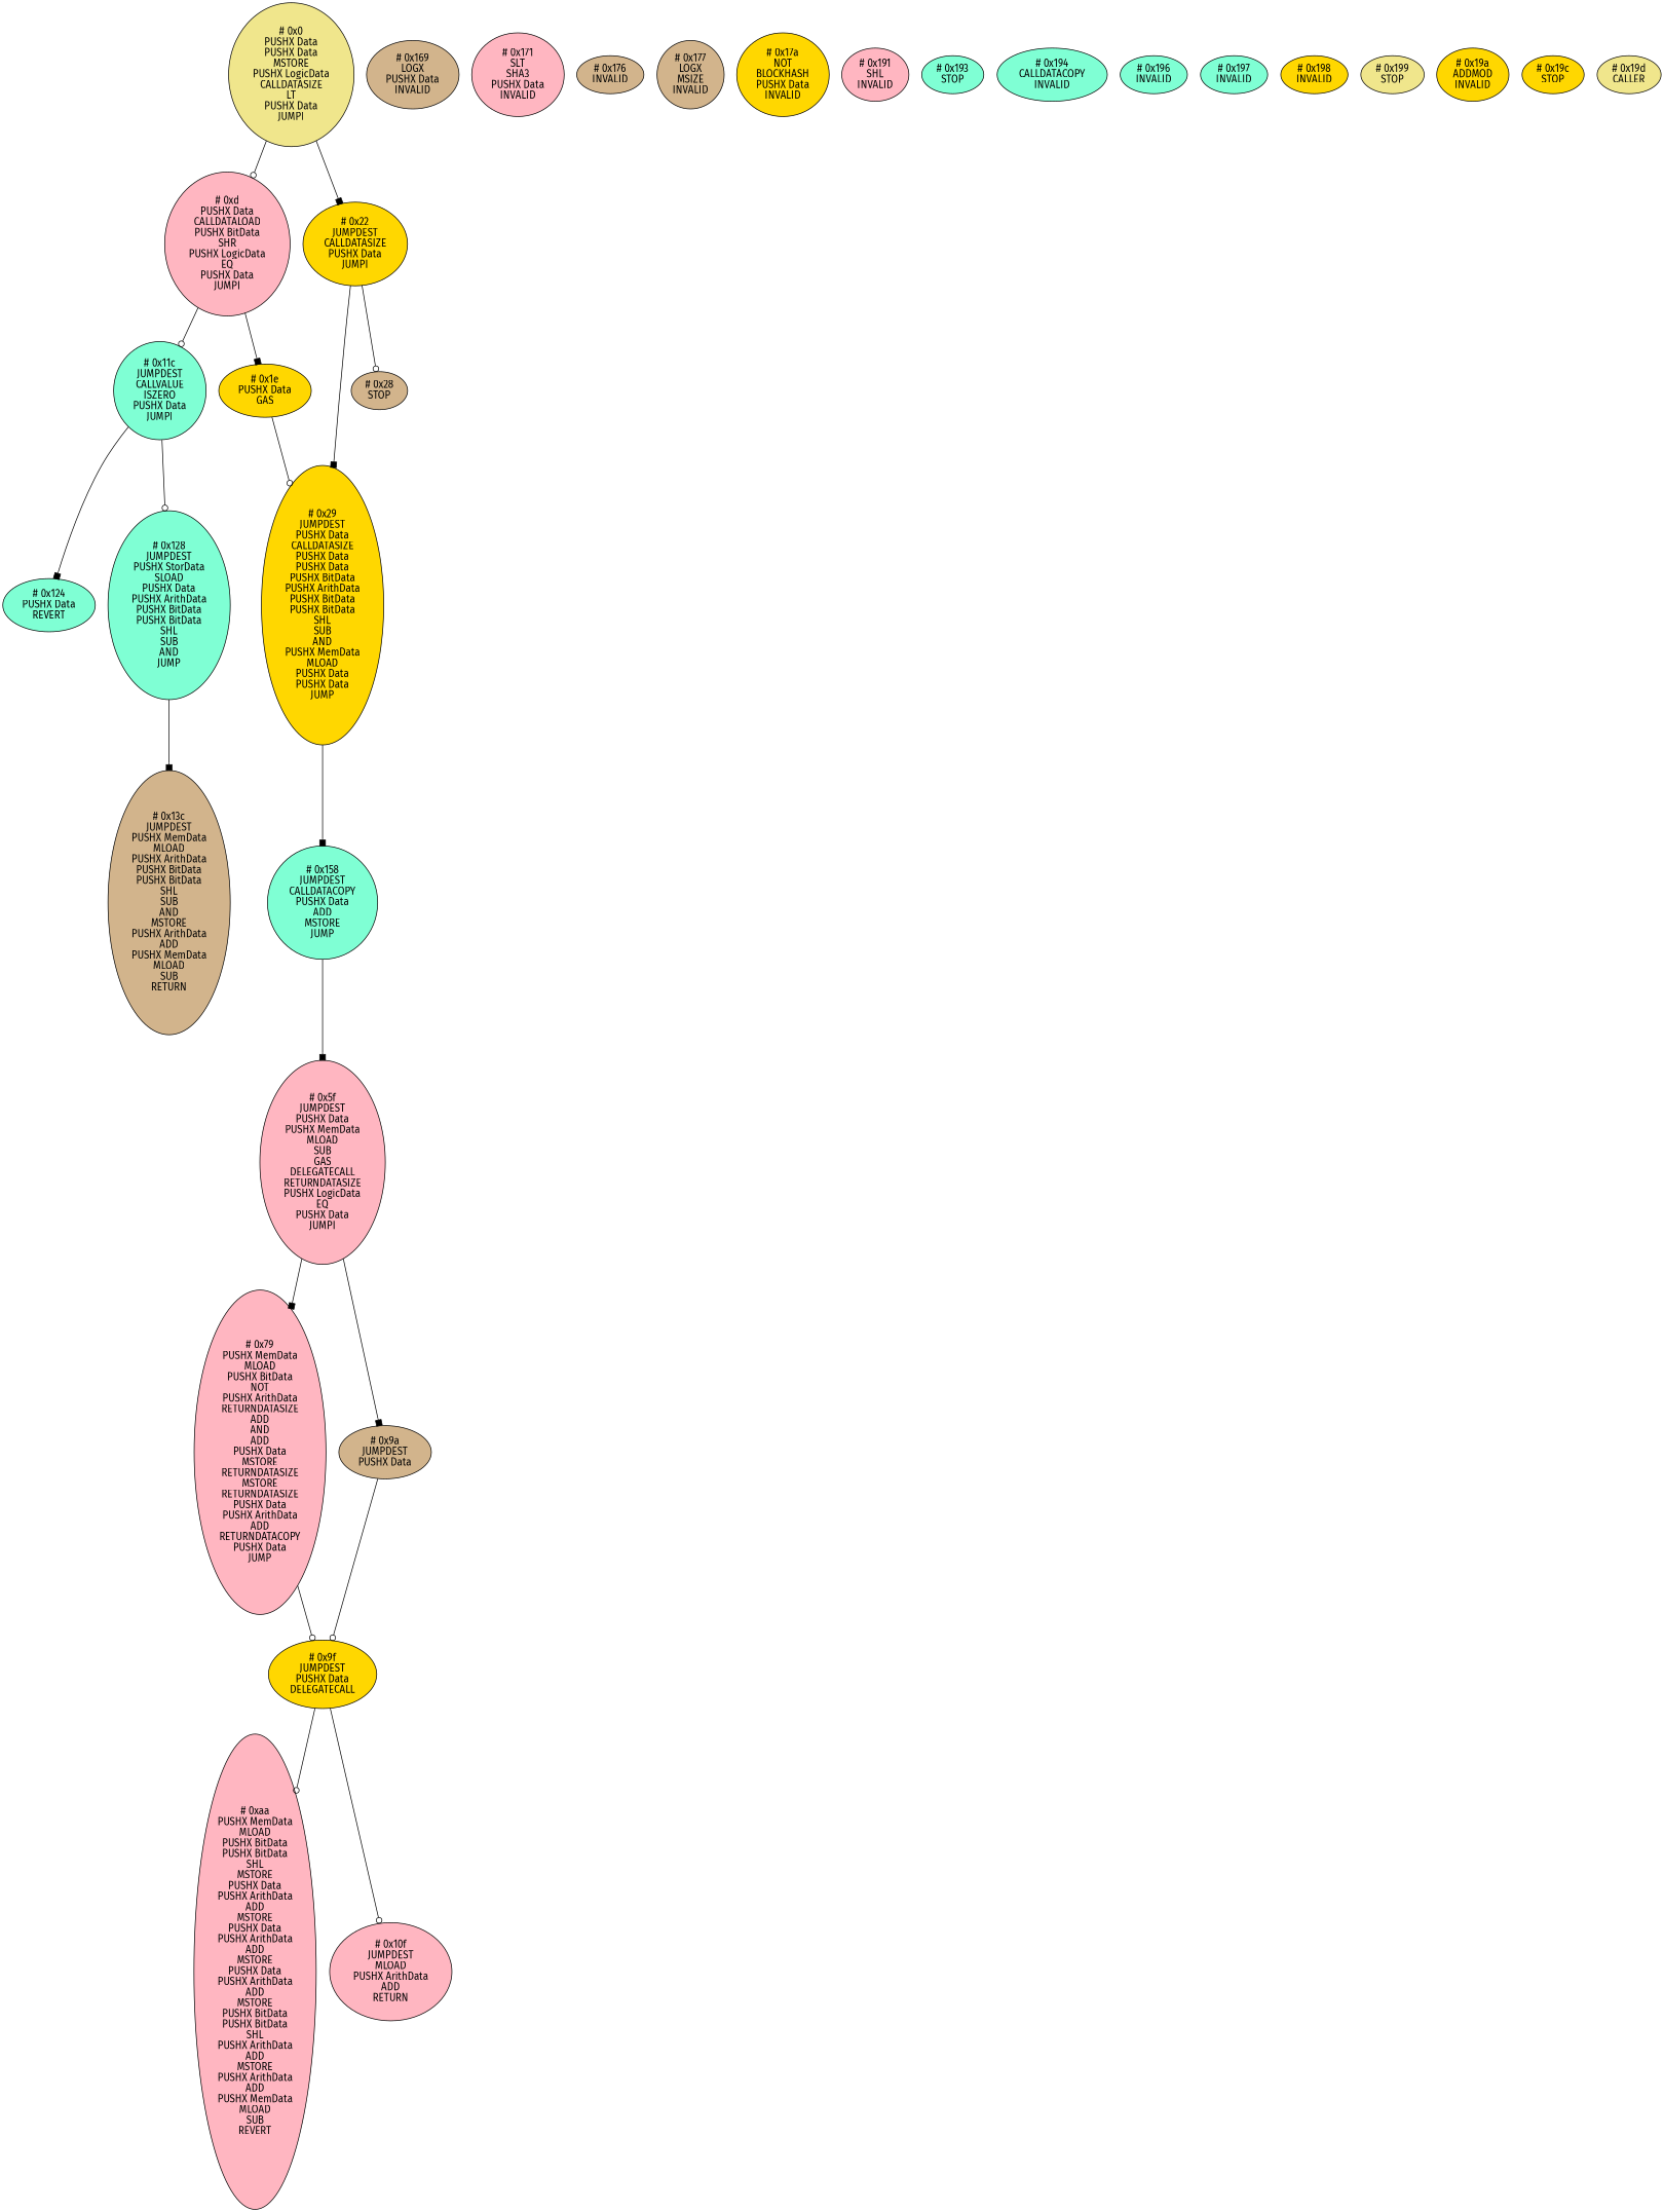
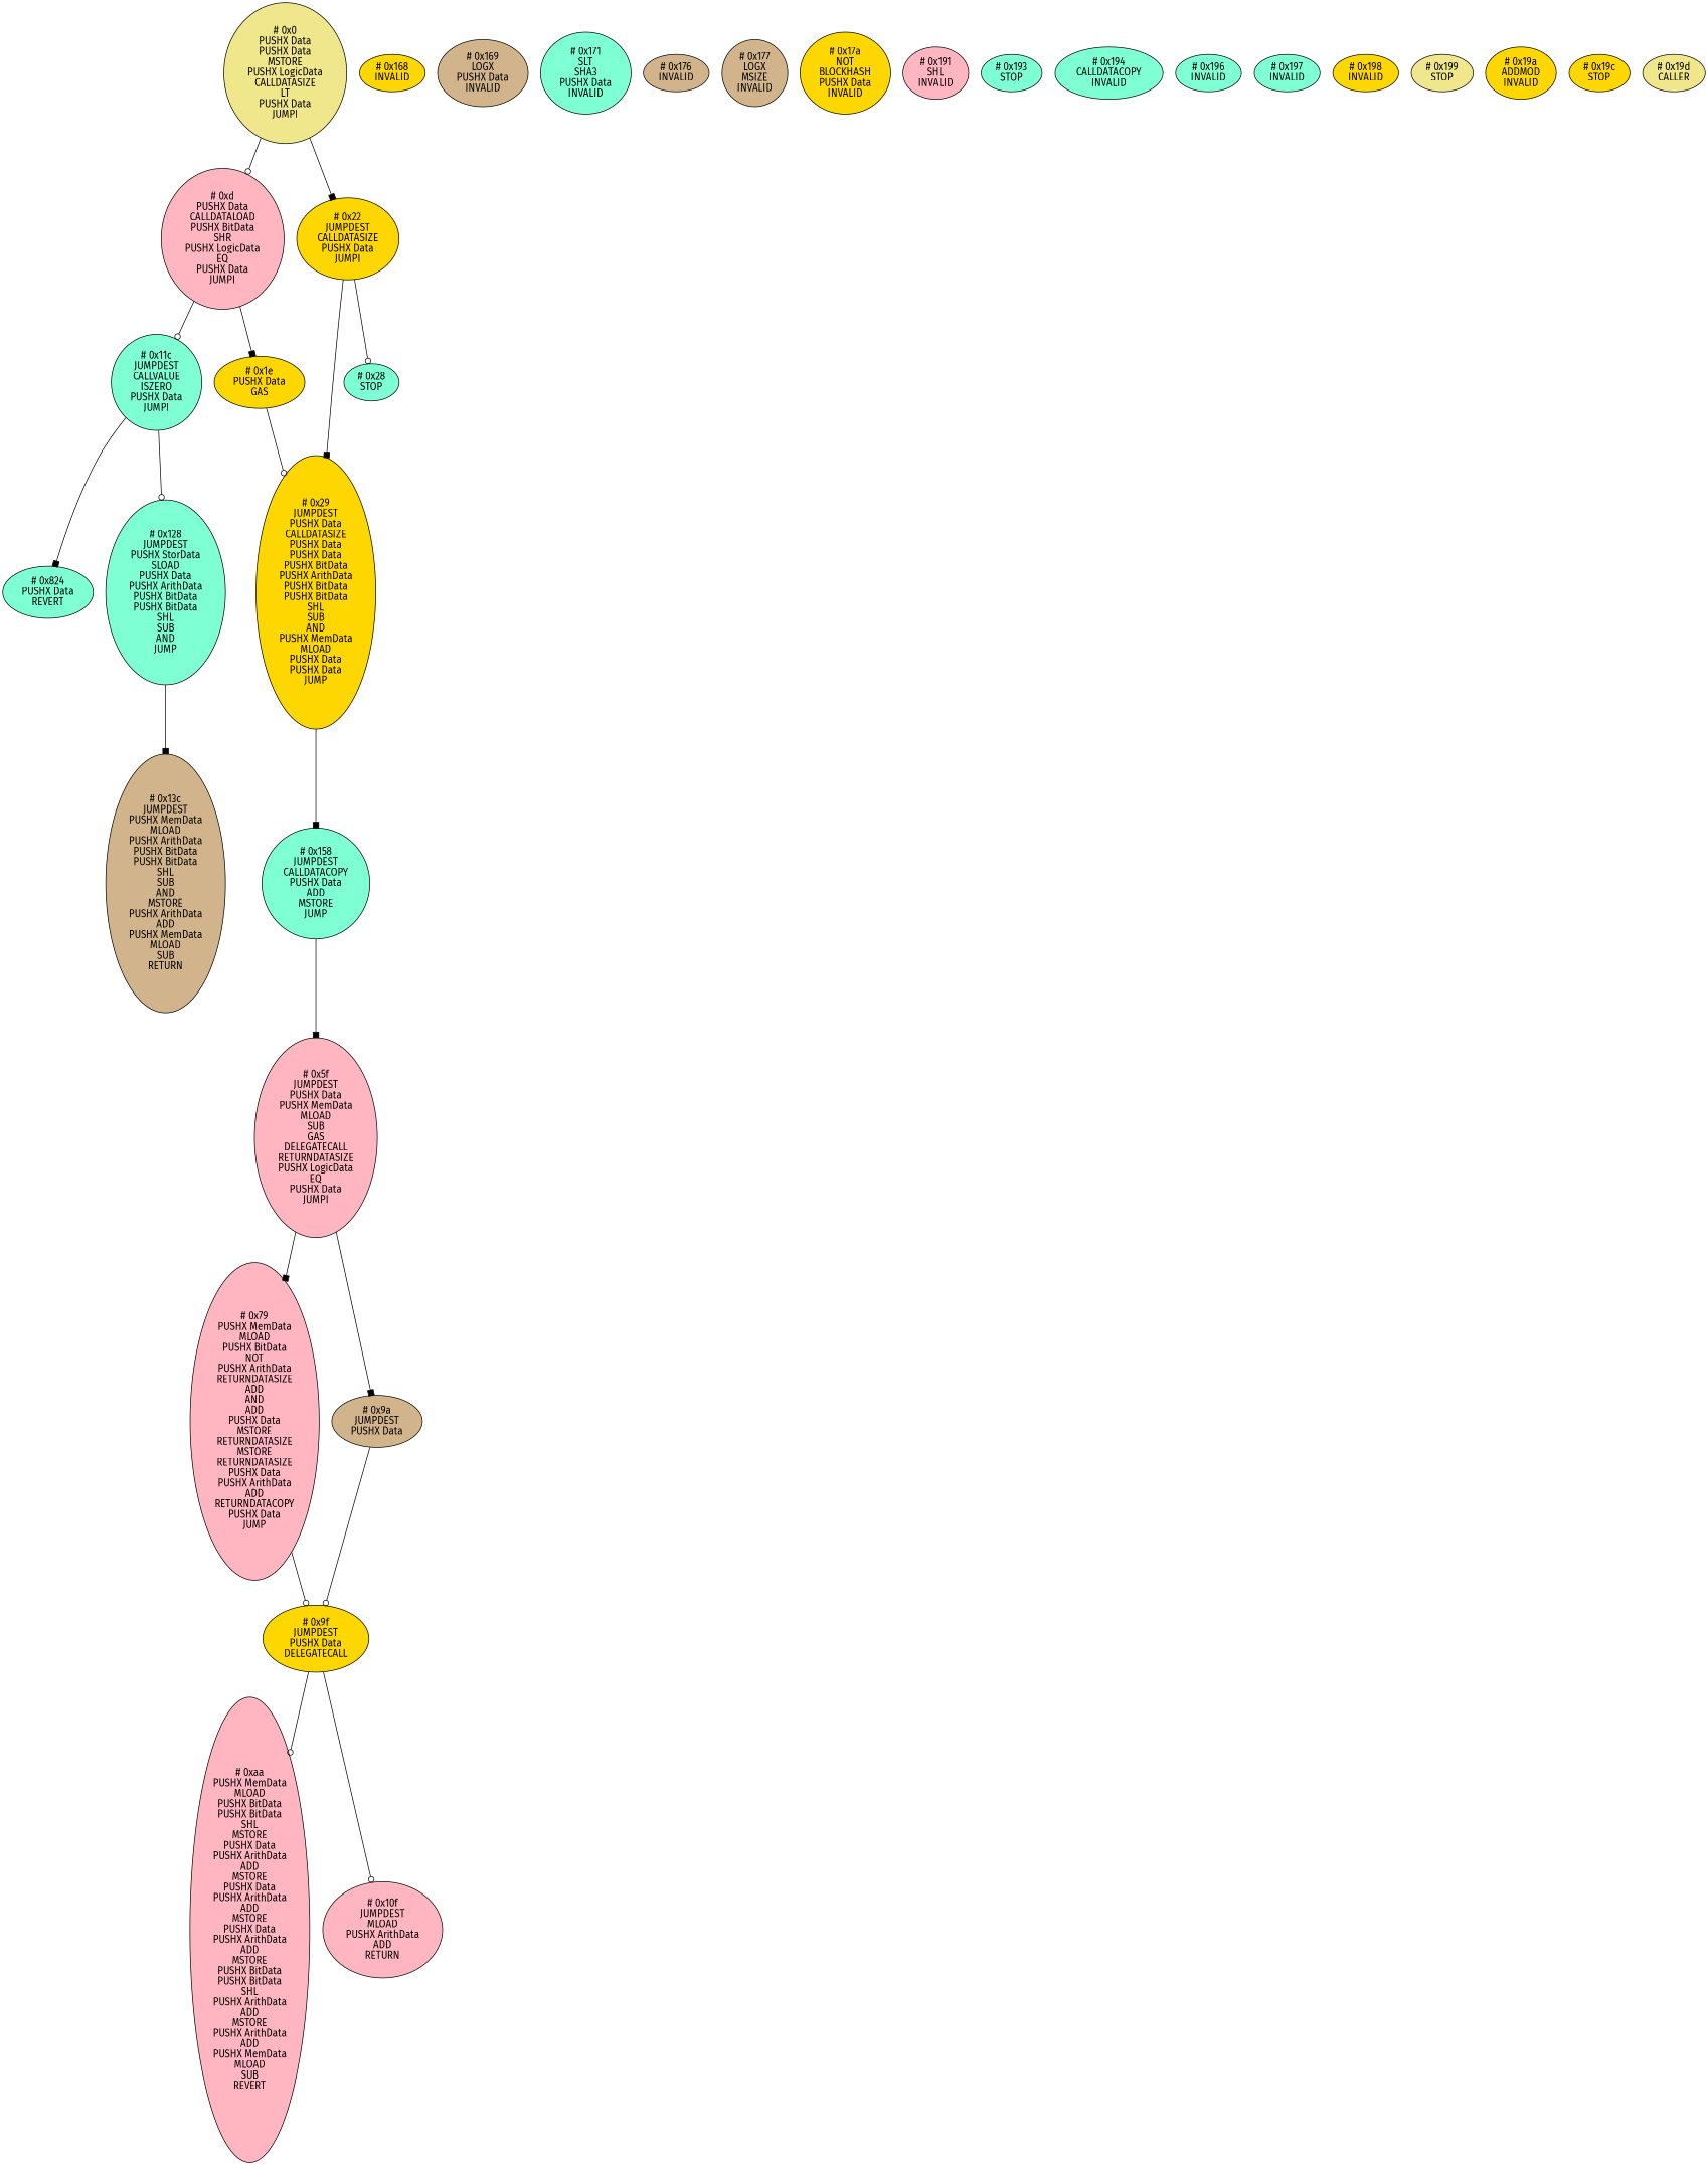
  digraph {
    compound=true
    fontname="Fira Sans"
    node [fillcolor=gold fontname="Fira Sans" style=filled]
    edge [arrowhead=odot fontname="Fira Sans"]
    n1 [fillcolor=khaki label="# 0x0\nPUSHX Data\nPUSHX Data\nMSTORE\nPUSHX LogicData\nCALLDATASIZE\nLT\nPUSHX Data\nJUMPI\n"]
    n2 [fillcolor=lightpink label="# 0xd\nPUSHX Data\nCALLDATALOAD\nPUSHX BitData\nSHR\nPUSHX LogicData\nEQ\nPUSHX Data\nJUMPI\n"]
    n3 [label="# 0x22\nJUMPDEST\nCALLDATASIZE\nPUSHX Data\nJUMPI\n"]
    n4 [label="# 0x1e\nPUSHX Data\nGAS\n"]
    n5 [fillcolor=aquamarine label="# 0x11c\nJUMPDEST\nCALLVALUE\nISZERO\nPUSHX Data\nJUMPI\n"]
    n6 [label="# 0x29\nJUMPDEST\nPUSHX Data\nCALLDATASIZE\nPUSHX Data\nPUSHX Data\nPUSHX BitData\nPUSHX ArithData\nPUSHX BitData\nPUSHX BitData\nSHL\nSUB\nAND\nPUSHX MemData\nMLOAD\nPUSHX Data\nPUSHX Data\nJUMP\n"]
-   n7 [fillcolor=tan label="# 0x28\nSTOP\n"]
-   n8 [fillcolor=aquamarine label="# 0x124\nPUSHX Data\nREVERT\n"]
+   n7 [fillcolor=aquamarine label="# 0x28\nSTOP\n"]
+   n8 [fillcolor=aquamarine label="# 0x824\nPUSHX Data\nREVERT\n"]
    n9 [fillcolor=aquamarine label="# 0x128\nJUMPDEST\nPUSHX StorData\nSLOAD\nPUSHX Data\nPUSHX ArithData\nPUSHX BitData\nPUSHX BitData\nSHL\nSUB\nAND\nJUMP\n"]
    n10 [fillcolor=aquamarine label="# 0x158\nJUMPDEST\nCALLDATACOPY\nPUSHX Data\nADD\nMSTORE\nJUMP\n"]
    n11 [fillcolor=lightpink label="# 0x5f\nJUMPDEST\nPUSHX Data\nPUSHX MemData\nMLOAD\nSUB\nGAS\nDELEGATECALL\nRETURNDATASIZE\nPUSHX LogicData\nEQ\nPUSHX Data\nJUMPI\n"]
    n12 [fillcolor=lightpink label="# 0x79\nPUSHX MemData\nMLOAD\nPUSHX BitData\nNOT\nPUSHX ArithData\nRETURNDATASIZE\nADD\nAND\nADD\nPUSHX Data\nMSTORE\nRETURNDATASIZE\nMSTORE\nRETURNDATASIZE\nPUSHX Data\nPUSHX ArithData\nADD\nRETURNDATACOPY\nPUSHX Data\nJUMP\n"]
    n13 [fillcolor=tan label="# 0x9a\nJUMPDEST\nPUSHX Data\n"]
    n14 [label="# 0x9f\nJUMPDEST\nPUSHX Data\nDELEGATECALL\n"]
    n15 [fillcolor=lightpink label="# 0xaa\nPUSHX MemData\nMLOAD\nPUSHX BitData\nPUSHX BitData\nSHL\nMSTORE\nPUSHX Data\nPUSHX ArithData\nADD\nMSTORE\nPUSHX Data\nPUSHX ArithData\nADD\nMSTORE\nPUSHX Data\nPUSHX ArithData\nADD\nMSTORE\nPUSHX BitData\nPUSHX BitData\nSHL\nPUSHX ArithData\nADD\nMSTORE\nPUSHX ArithData\nADD\nPUSHX MemData\nMLOAD\nSUB\nREVERT\n"]
    n16 [fillcolor=lightpink label="# 0x10f\nJUMPDEST\nMLOAD\nPUSHX ArithData\nADD\nRETURN\n"]
    n17 [fillcolor=tan label="# 0x13c\nJUMPDEST\nPUSHX MemData\nMLOAD\nPUSHX ArithData\nPUSHX BitData\nPUSHX BitData\nSHL\nSUB\nAND\nMSTORE\nPUSHX ArithData\nADD\nPUSHX MemData\nMLOAD\nSUB\nRETURN\n"]
+   n18 [label="# 0x168\nINVALID\n"]
    n19 [fillcolor=tan label="# 0x169\nLOGX\nPUSHX Data\nINVALID\n"]
-   n20 [fillcolor=lightpink label="# 0x171\nSLT\nSHA3\nPUSHX Data\nINVALID\n"]
+   n20 [fillcolor=aquamarine label="# 0x171\nSLT\nSHA3\nPUSHX Data\nINVALID\n"]
    n21 [fillcolor=tan label="# 0x176\nINVALID\n"]
    n22 [fillcolor=tan label="# 0x177\nLOGX\nMSIZE\nINVALID\n"]
    n23 [label="# 0x17a\nNOT\nBLOCKHASH\nPUSHX Data\nINVALID\n"]
    n24 [fillcolor=lightpink label="# 0x191\nSHL\nINVALID\n"]
    n25 [fillcolor=aquamarine label="# 0x193\nSTOP\n"]
    n26 [fillcolor=aquamarine label="# 0x194\nCALLDATACOPY\nINVALID\n"]
    n27 [fillcolor=aquamarine label="# 0x196\nINVALID\n"]
    n28 [fillcolor=aquamarine label="# 0x197\nINVALID\n"]
    n29 [label="# 0x198\nINVALID\n"]
    n30 [fillcolor=khaki label="# 0x199\nSTOP\n"]
    n31 [label="# 0x19a\nADDMOD\nINVALID\n"]
    n32 [label="# 0x19c\nSTOP\n"]
    n33 [fillcolor=khaki label="# 0x19d\nCALLER\n"]
    n1 -> n2
    n1 -> n3 [arrowhead=box]
    n2 -> n4 [arrowhead=box]
    n2 -> n5
    n3 -> n6 [arrowhead=box]
    n3 -> n7
    n4 -> n6
    n5 -> n8 [arrowhead=box]
    n5 -> n9
    n6 -> n10 [arrowhead=box]
    n9 -> n17 [arrowhead=box]
    n10 -> n11 [arrowhead=box]
    n11 -> n12 [arrowhead=box]
    n11 -> n13 [arrowhead=box]
    n12 -> n14
    n13 -> n14
    n14 -> n15
    n14 -> n16
  }
